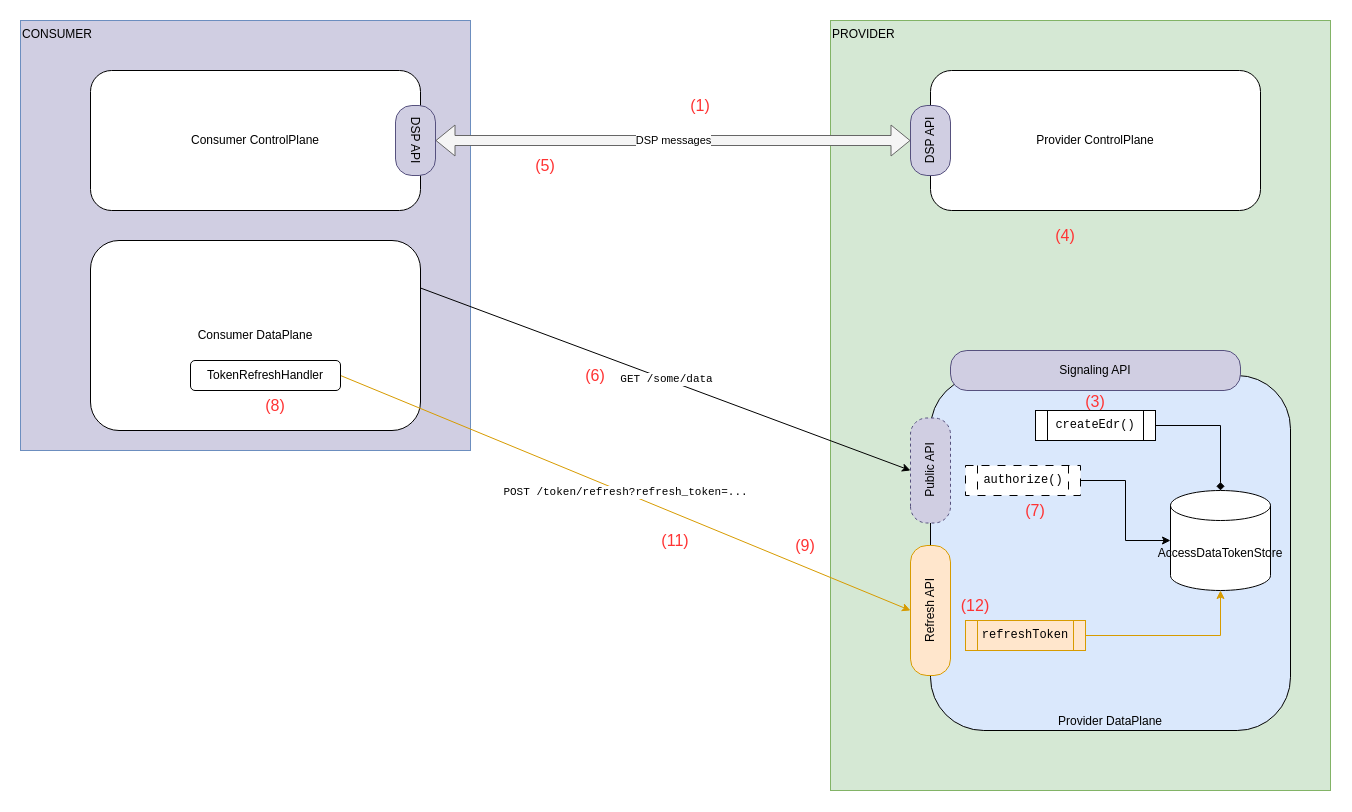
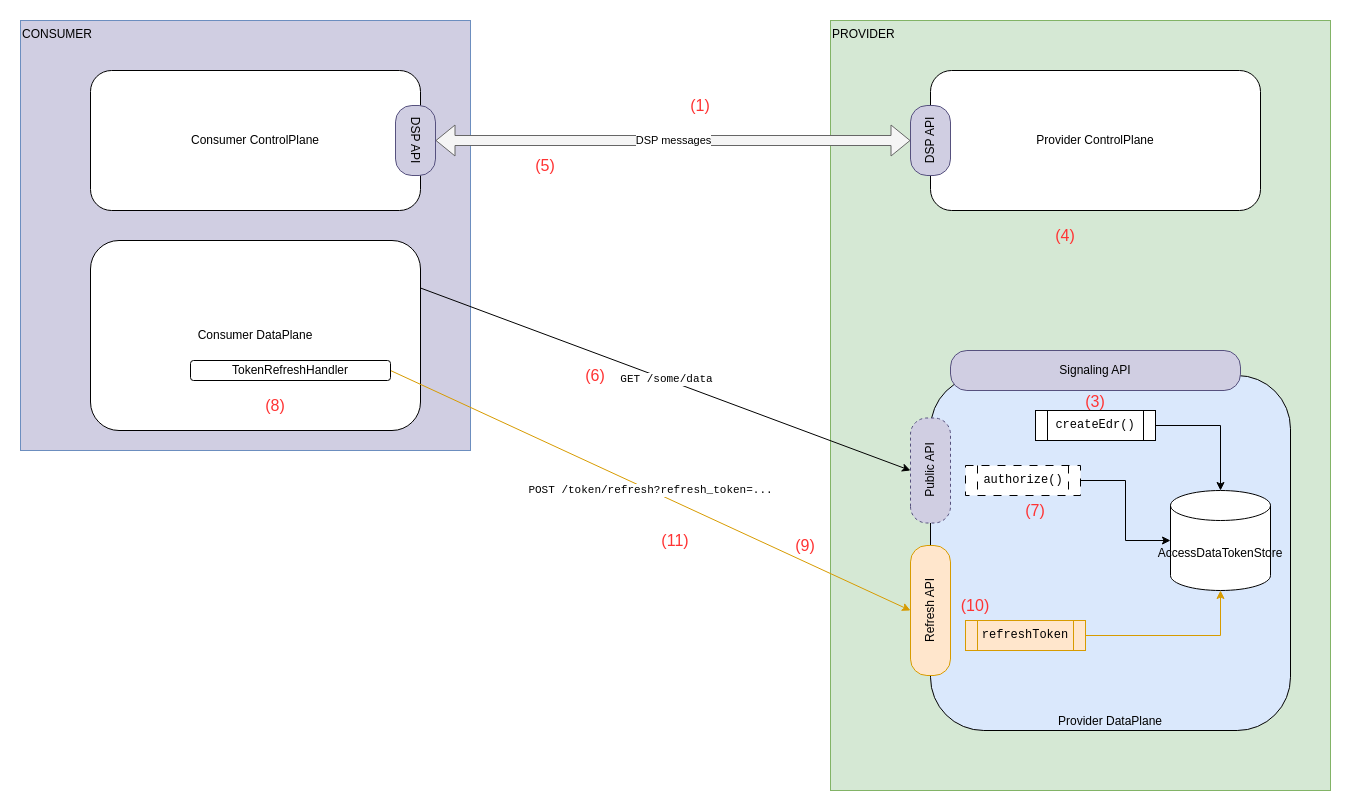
  <mxCell id="0" />
  <mxCell id="1" parent="0" />
  <mxCell id="2" value="&lt;div align=&quot;left&quot;&gt;PROVIDER&lt;/div&gt;" style="rounded=0;whiteSpace=wrap;html=1;fillColor=#d5e8d4;strokeColor=#82b366;align=left;verticalAlign=top;" parent="1" vertex="1"><mxGeometry x="830" y="20" width="500" height="770" as="geometry" /></mxCell>
  <mxCell id="3" value="&lt;div align=&quot;left&quot;&gt;CONSUMER&lt;/div&gt;" style="rounded=0;whiteSpace=wrap;html=1;fillColor=#d0cee2;strokeColor=#6c8ebf;align=left;verticalAlign=top;" parent="1" vertex="1"><mxGeometry x="20" y="20" width="450" height="430" as="geometry" /></mxCell>
  <mxCell id="4" value="Provider DataPlane" style="rounded=1;whiteSpace=wrap;html=1;verticalAlign=bottom;fillColor=#dae8fc;" parent="1" vertex="1"><mxGeometry x="930" y="375" width="360" height="355" as="geometry" /></mxCell>
  <mxCell id="5" value="Signaling API" style="rounded=1;whiteSpace=wrap;html=1;arcSize=41;fillColor=#d0cee2;strokeColor=#56517e;" parent="1" vertex="1"><mxGeometry x="950" y="350" width="290" height="40" as="geometry" /></mxCell>
  <mxCell id="6" value="Public API" style="rounded=1;whiteSpace=wrap;html=1;arcSize=41;rotation=-90;dashed=1;fillColor=#d0cee2;strokeColor=#56517e;" parent="1" vertex="1"><mxGeometry x="877.5" y="450" width="105" height="40" as="geometry" /></mxCell>
  <mxCell id="7" value="Provider ControlPlane" style="rounded=1;whiteSpace=wrap;html=1;" parent="1" vertex="1"><mxGeometry x="930" y="70" width="330" height="140" as="geometry" /></mxCell>
  <mxCell id="8" value="Consumer ControlPlane" style="rounded=1;whiteSpace=wrap;html=1;" parent="1" vertex="1"><mxGeometry x="90" y="70" width="330" height="140" as="geometry" /></mxCell>
  <mxCell id="9" value="Consumer DataPlane" style="rounded=1;whiteSpace=wrap;html=1;" parent="1" vertex="1"><mxGeometry x="90" y="240" width="330" height="190" as="geometry" /></mxCell>
  <mxCell id="10" value="DSP messages" style="shape=flexArrow;endArrow=classic;startArrow=classic;html=1;rounded=0;entryX=0.5;entryY=0;entryDx=0;entryDy=0;exitX=0.5;exitY=0;exitDx=0;exitDy=0;fillColor=#f5f5f5;strokeColor=#666666;" parent="1" source="13" target="12" edge="1"><mxGeometry width="100" height="100" relative="1" as="geometry"><mxPoint x="590" y="210" as="sourcePoint" /><mxPoint x="690" y="110" as="targetPoint" /></mxGeometry></mxCell>
  <mxCell id="11" value="Refresh API" style="rounded=1;whiteSpace=wrap;html=1;arcSize=41;rotation=-90;fillColor=#ffe6cc;strokeColor=#d79b00;" parent="1" vertex="1"><mxGeometry x="865" y="590" width="130" height="40" as="geometry" /></mxCell>
  <mxCell id="12" value="DSP API" style="rounded=1;whiteSpace=wrap;html=1;arcSize=41;rotation=-90;fillColor=#d0cee2;strokeColor=#56517e;" parent="1" vertex="1"><mxGeometry x="895" y="120" width="70" height="40" as="geometry" /></mxCell>
  <mxCell id="13" value="DSP API" style="rounded=1;whiteSpace=wrap;html=1;arcSize=41;rotation=90;fillColor=#d0cee2;strokeColor=#56517e;" parent="1" vertex="1"><mxGeometry x="380" y="120" width="70" height="40" as="geometry" /></mxCell>
  <mxCell id="14" value="POST /token/refresh?refresh_token=..." style="endArrow=classic;html=1;rounded=0;entryX=0.5;entryY=0;entryDx=0;entryDy=0;fontFamily=Courier New;fillColor=#ffe6cc;strokeColor=#d79b00;exitX=1;exitY=0.5;exitDx=0;exitDy=0;" parent="1" source="33" target="11" edge="1"><mxGeometry width="50" height="50" relative="1" as="geometry"><mxPoint x="510" y="500" as="sourcePoint" /><mxPoint x="560" y="450" as="targetPoint" /></mxGeometry></mxCell>
  <mxCell id="15" value="(1)" style="text;html=1;align=center;verticalAlign=middle;whiteSpace=wrap;rounded=0;fontSize=16;fontColor=#FF3333;" vertex="1" parent="1"><mxGeometry x="665" y="90" width="70" height="30" as="geometry" /></mxCell>
  <mxCell id="16" value="(3)" style="text;html=1;align=center;verticalAlign=middle;whiteSpace=wrap;rounded=0;fontSize=16;fontColor=#FF3333;" vertex="1" parent="1"><mxGeometry x="1060" y="386" width="70" height="30" as="geometry" /></mxCell>
- <mxCell id="17" style="edgeStyle=orthogonalEdgeStyle;rounded=0;orthogonalLoop=1;jettySize=auto;html=1;endArrow=diamond;" edge="1" parent="1" source="18" target="23"><mxGeometry relative="1" as="geometry" /></mxCell>
+ <mxCell id="17" style="edgeStyle=orthogonalEdgeStyle;rounded=0;orthogonalLoop=1;jettySize=auto;html=1;" edge="1" parent="1" source="18" target="23"><mxGeometry relative="1" as="geometry" /></mxCell>
  <mxCell id="18" value="createEdr()" style="shape=process;whiteSpace=wrap;html=1;backgroundOutline=1;fontFamily=Courier New;" vertex="1" parent="1"><mxGeometry x="1035" y="410" width="120" height="30" as="geometry" /></mxCell>
  <mxCell id="19" style="edgeStyle=orthogonalEdgeStyle;rounded=0;orthogonalLoop=1;jettySize=auto;html=1;" edge="1" parent="1" source="20" target="23"><mxGeometry relative="1" as="geometry" /></mxCell>
  <mxCell id="20" value="authorize()" style="shape=process;whiteSpace=wrap;html=1;backgroundOutline=1;fontFamily=Courier New;dashed=1;dashPattern=8 8;" vertex="1" parent="1"><mxGeometry x="965" y="465" width="115" height="30" as="geometry" /></mxCell>
  <mxCell id="21" value="(4)" style="text;html=1;align=center;verticalAlign=middle;whiteSpace=wrap;rounded=0;fontSize=16;fontColor=#FF3333;" vertex="1" parent="1"><mxGeometry x="1030" y="220" width="70" height="30" as="geometry" /></mxCell>
  <mxCell id="22" value="(5)" style="text;html=1;align=center;verticalAlign=middle;whiteSpace=wrap;rounded=0;fontSize=16;fontColor=#FF3333;" vertex="1" parent="1"><mxGeometry x="510" y="150" width="70" height="30" as="geometry" /></mxCell>
  <mxCell id="23" value="AccessDataTokenStore" style="shape=cylinder3;whiteSpace=wrap;html=1;boundedLbl=1;backgroundOutline=1;size=15;" vertex="1" parent="1"><mxGeometry x="1170" y="490" width="100" height="100" as="geometry" /></mxCell>
  <mxCell id="24" style="edgeStyle=orthogonalEdgeStyle;rounded=0;orthogonalLoop=1;jettySize=auto;html=1;fillColor=#ffe6cc;strokeColor=#d79b00;" edge="1" parent="1" source="25" target="23"><mxGeometry relative="1" as="geometry" /></mxCell>
  <mxCell id="25" value="refreshToken" style="shape=process;whiteSpace=wrap;html=1;backgroundOutline=1;fontFamily=Courier New;fillColor=#ffe6cc;strokeColor=#d79b00;" vertex="1" parent="1"><mxGeometry x="965" y="620" width="120" height="30" as="geometry" /></mxCell>
  <mxCell id="26" value="GET /some/data" style="endArrow=classic;html=1;rounded=0;entryX=0.5;entryY=0;entryDx=0;entryDy=0;fontFamily=Courier New;exitX=1;exitY=0.25;exitDx=0;exitDy=0;" edge="1" parent="1" source="9" target="6"><mxGeometry x="0.002" width="50" height="50" relative="1" as="geometry"><mxPoint x="420" y="510" as="sourcePoint" /><mxPoint x="910" y="510" as="targetPoint" /><mxPoint as="offset" /></mxGeometry></mxCell>
  <mxCell id="27" value="(6)" style="text;html=1;align=center;verticalAlign=middle;whiteSpace=wrap;rounded=0;fontSize=16;fontColor=#FF3333;" vertex="1" parent="1"><mxGeometry x="560" y="360" width="70" height="30" as="geometry" /></mxCell>
  <mxCell id="28" value="(7)" style="text;html=1;align=center;verticalAlign=middle;whiteSpace=wrap;rounded=0;fontSize=16;fontColor=#FF3333;" vertex="1" parent="1"><mxGeometry x="1000" y="495" width="70" height="30" as="geometry" /></mxCell>
  <mxCell id="29" value="(8)" style="text;html=1;align=center;verticalAlign=middle;whiteSpace=wrap;rounded=0;fontSize=16;fontColor=#FF3333;" vertex="1" parent="1"><mxGeometry x="240" y="390" width="70" height="30" as="geometry" /></mxCell>
  <mxCell id="30" value="(9)" style="text;html=1;align=center;verticalAlign=middle;whiteSpace=wrap;rounded=0;fontSize=16;fontColor=#FF3333;" vertex="1" parent="1"><mxGeometry x="770" y="530" width="70" height="30" as="geometry" /></mxCell>
- <mxCell id="31" value="(12)" style="text;html=1;align=center;verticalAlign=middle;whiteSpace=wrap;rounded=0;fontSize=16;fontColor=#FF3333;" vertex="1" parent="1"><mxGeometry x="940" y="590" width="70" height="30" as="geometry" /></mxCell>
+ <mxCell id="31" value="(10)" style="text;html=1;align=center;verticalAlign=middle;whiteSpace=wrap;rounded=0;fontSize=16;fontColor=#FF3333;" vertex="1" parent="1"><mxGeometry x="940" y="590" width="70" height="30" as="geometry" /></mxCell>
  <mxCell id="32" value="(11)" style="text;html=1;align=center;verticalAlign=middle;whiteSpace=wrap;rounded=0;fontSize=16;fontColor=#FF3333;" vertex="1" parent="1"><mxGeometry x="640" y="525" width="70" height="30" as="geometry" /></mxCell>
- <mxCell id="33" value="TokenRefreshHandler" style="rounded=1;whiteSpace=wrap;html=1;" vertex="1" parent="1"><mxGeometry x="190" y="360" width="150" height="30" as="geometry" /></mxCell>
+ <mxCell id="33" value="TokenRefreshHandler" style="rounded=1;whiteSpace=wrap;html=1;" vertex="1" parent="1"><mxGeometry x="190" y="360" width="200" height="20" as="geometry" /></mxCell>
